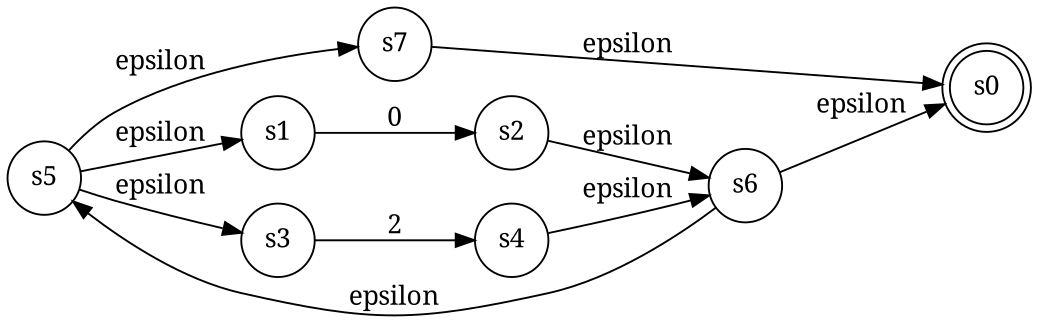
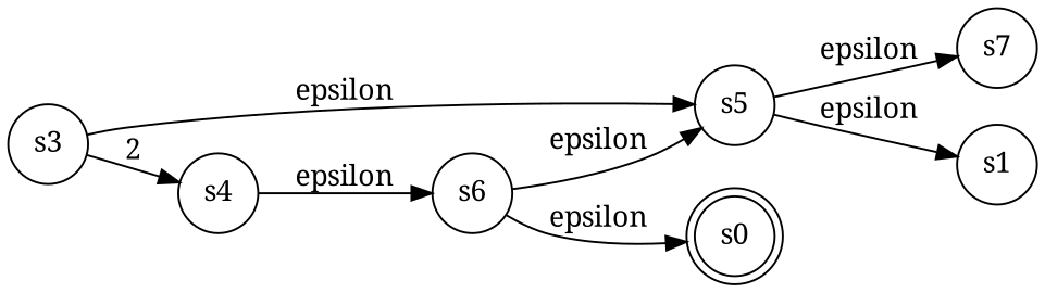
  digraph {
    fontname="Noto Serif"
    rankdir=LR
    node [fontname="Noto Serif" shape=circle]
    edge [fontname="Noto Serif"]
    n1 [label=s0 shape=doublecircle]
    s7
    s5
    s1
    s3
-   s2
    s4
    s6
-   s7 -> n1 [label=epsilon]
    s5 -> s7 [label=epsilon]
    s5 -> s1 [label=epsilon]
-   s5 -> s3 [label=epsilon]
-   s1 -> s2 [label=0]
+   s3 -> s5 [label=epsilon]
    s3 -> s4 [label=2]
-   s2 -> s6 [label=epsilon]
    s4 -> s6 [label=epsilon]
    s6 -> n1 [label=epsilon]
    s6 -> s5 [label=epsilon]
  }
